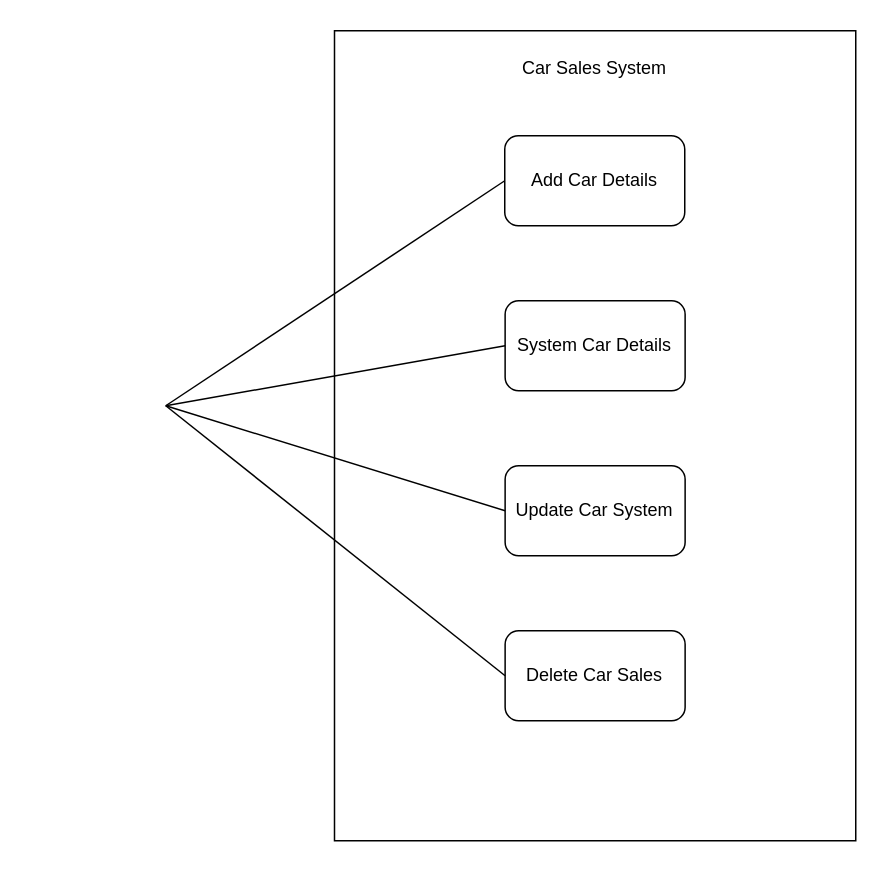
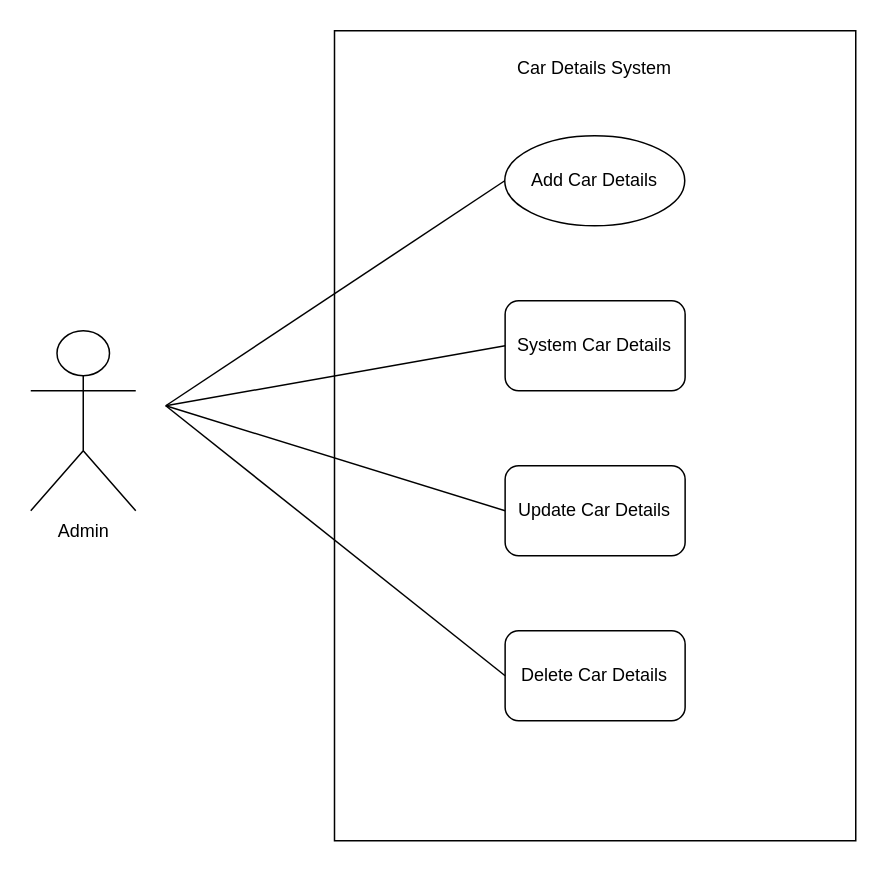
  <mxCell id="0" />
  <mxCell id="1" parent="0" />
  <mxCell id="2" value="" style="rounded=0;whiteSpace=wrap;html=1;" parent="1" vertex="1"><mxGeometry x="222.5" y="20" width="347.5" height="540" as="geometry" /></mxCell>
- <mxCell id="4" value="Car Sales System" style="text;html=1;strokeColor=none;fillColor=none;align=center;verticalAlign=middle;whiteSpace=wrap;rounded=0;" parent="1" vertex="1"><mxGeometry x="321.25" y="40" width="150" height="10" as="geometry" /></mxCell>
- <mxCell id="5" value="Add Car Details" style="rounded=1;whiteSpace=wrap;html=1;" vertex="1" parent="1"><mxGeometry x="336" y="90" width="120" height="60" as="geometry" /></mxCell>
+ <mxCell id="3" value="Admin" style="shape=umlActor;verticalLabelPosition=bottom;verticalAlign=top;html=1;" parent="1" vertex="1"><mxGeometry x="20" y="220" width="70" height="120" as="geometry" /></mxCell>
+ <mxCell id="4" value="Car Details System" style="text;html=1;strokeColor=none;fillColor=none;align=center;verticalAlign=middle;whiteSpace=wrap;rounded=0;" parent="1" vertex="1"><mxGeometry x="321.25" y="40" width="150" height="10" as="geometry" /></mxCell>
+ <mxCell id="5" value="Add Car Details" style="ellipse;whiteSpace=wrap;html=1;" vertex="1" parent="1"><mxGeometry x="336" y="90" width="120" height="60" as="geometry" /></mxCell>
  <mxCell id="6" value="System Car Details" style="rounded=1;whiteSpace=wrap;html=1;" vertex="1" parent="1"><mxGeometry x="336.25" y="200" width="120" height="60" as="geometry" /></mxCell>
- <mxCell id="7" value="Update Car System" style="rounded=1;whiteSpace=wrap;html=1;" vertex="1" parent="1"><mxGeometry x="336.25" y="310" width="120" height="60" as="geometry" /></mxCell>
- <mxCell id="8" value="Delete Car Sales" style="rounded=1;whiteSpace=wrap;html=1;" vertex="1" parent="1"><mxGeometry x="336.25" y="420" width="120" height="60" as="geometry" /></mxCell>
+ <mxCell id="7" value="Update Car Details" style="rounded=1;whiteSpace=wrap;html=1;" vertex="1" parent="1"><mxGeometry x="336.25" y="310" width="120" height="60" as="geometry" /></mxCell>
+ <mxCell id="8" value="Delete Car Details" style="rounded=1;whiteSpace=wrap;html=1;" vertex="1" parent="1"><mxGeometry x="336.25" y="420" width="120" height="60" as="geometry" /></mxCell>
  <mxCell id="9" value="" style="endArrow=none;html=1;entryX=0;entryY=0.5;entryDx=0;entryDy=0;" edge="1" parent="1" target="5"><mxGeometry width="50" height="50" relative="1" as="geometry"><mxPoint x="110" y="270" as="sourcePoint" /><mxPoint x="210" y="250" as="targetPoint" /></mxGeometry></mxCell>
  <mxCell id="10" value="" style="endArrow=none;html=1;entryX=0;entryY=0.5;entryDx=0;entryDy=0;" edge="1" parent="1" target="6"><mxGeometry width="50" height="50" relative="1" as="geometry"><mxPoint x="110" y="270" as="sourcePoint" /><mxPoint x="346" y="150" as="targetPoint" /></mxGeometry></mxCell>
  <mxCell id="11" value="" style="endArrow=none;html=1;entryX=0;entryY=0.5;entryDx=0;entryDy=0;" edge="1" parent="1" target="8"><mxGeometry width="50" height="50" relative="1" as="geometry"><mxPoint x="110" y="270" as="sourcePoint" /><mxPoint x="366" y="190" as="targetPoint" /></mxGeometry></mxCell>
  <mxCell id="12" value="" style="endArrow=none;html=1;entryX=0;entryY=0.5;entryDx=0;entryDy=0;" edge="1" parent="1" target="7"><mxGeometry width="50" height="50" relative="1" as="geometry"><mxPoint x="110" y="270" as="sourcePoint" /><mxPoint x="366" y="160" as="targetPoint" /></mxGeometry></mxCell>
